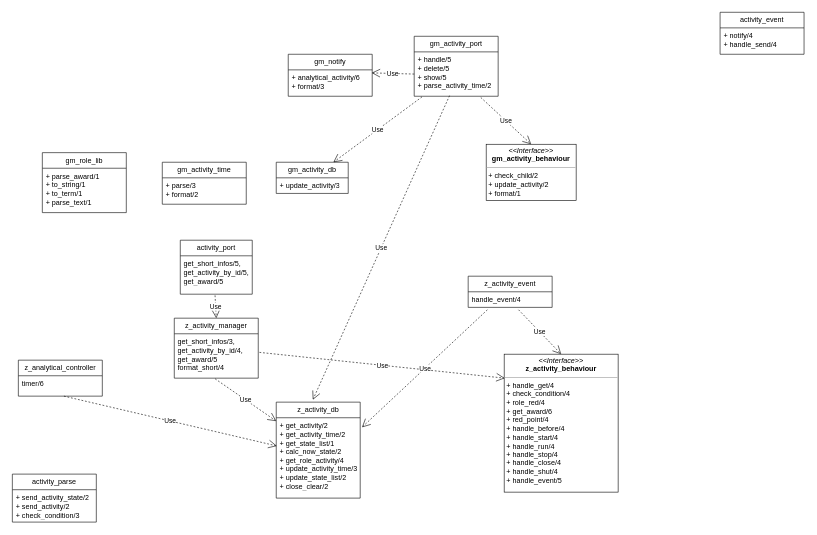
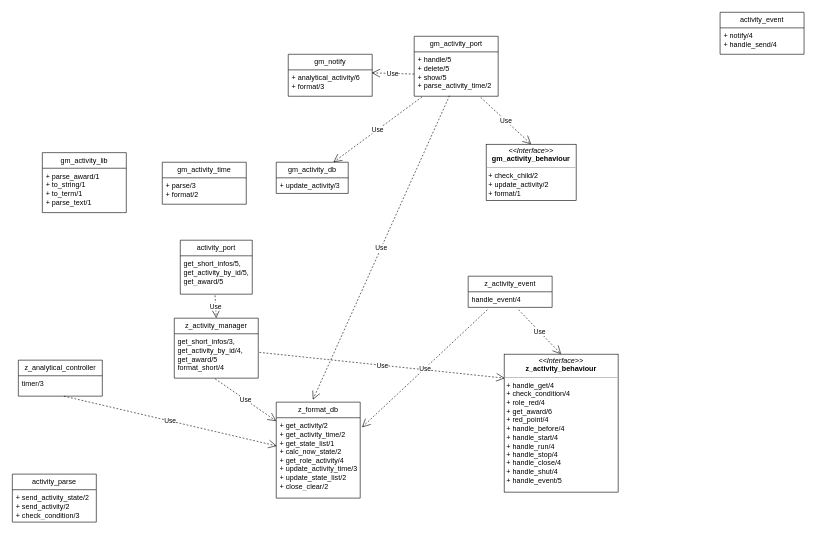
  <mxCell id="0" />
  <mxCell id="1" parent="0" />
  <mxCell id="2" value="&lt;p style=&quot;margin:0px;margin-top:4px;text-align:center;&quot;&gt;&lt;i&gt;&amp;lt;&amp;lt;Interface&amp;gt;&amp;gt;&lt;/i&gt;&lt;br&gt;&lt;/p&gt;&lt;div style=&quot;text-align: center;&quot;&gt;&lt;b&gt;z_activity_behaviour&lt;/b&gt;&lt;/div&gt;&lt;hr size=&quot;1&quot;&gt;&lt;p style=&quot;margin:0px;margin-left:4px;&quot;&gt;+ handle_get/4&lt;/p&gt;&lt;p style=&quot;margin:0px;margin-left:4px;&quot;&gt;+ check_condition/4&lt;/p&gt;&lt;p style=&quot;margin:0px;margin-left:4px;&quot;&gt;+ role_red/4&lt;/p&gt;&lt;p style=&quot;margin:0px;margin-left:4px;&quot;&gt;+ get_award/6&lt;/p&gt;&lt;p style=&quot;margin:0px;margin-left:4px;&quot;&gt;+ red_point/4&lt;/p&gt;&lt;p style=&quot;margin:0px;margin-left:4px;&quot;&gt;+ handle_before/4&lt;/p&gt;&lt;p style=&quot;margin:0px;margin-left:4px;&quot;&gt;+ handle_start/4&lt;/p&gt;&lt;p style=&quot;margin:0px;margin-left:4px;&quot;&gt;+ handle_run/4&lt;/p&gt;&lt;p style=&quot;margin:0px;margin-left:4px;&quot;&gt;+ handle_stop/4&lt;/p&gt;&lt;p style=&quot;margin:0px;margin-left:4px;&quot;&gt;+ handle_close/4&lt;/p&gt;&lt;p style=&quot;margin:0px;margin-left:4px;&quot;&gt;+ handle_shut/4&lt;/p&gt;&lt;p style=&quot;margin:0px;margin-left:4px;&quot;&gt;+ handle_event/5&lt;/p&gt;" style="verticalAlign=top;align=left;overflow=fill;fontSize=12;fontFamily=Helvetica;html=1;whiteSpace=wrap;" parent="1" vertex="1"><mxGeometry x="840" y="590" width="190" height="230" as="geometry" /></mxCell>
  <mxCell id="3" value="activity_port" style="swimlane;fontStyle=0;childLayout=stackLayout;horizontal=1;startSize=26;fillColor=none;horizontalStack=0;resizeParent=1;resizeParentMax=0;resizeLast=0;collapsible=1;marginBottom=0;whiteSpace=wrap;html=1;" parent="1" vertex="1"><mxGeometry x="300" y="400" width="120" height="90" as="geometry" /></mxCell>
  <mxCell id="4" value="get_short_infos/5, get_activity_by_id/5, get_award/5" style="text;strokeColor=none;fillColor=none;align=left;verticalAlign=top;spacingLeft=4;spacingRight=4;overflow=hidden;rotatable=0;points=[[0,0.5],[1,0.5]];portConstraint=eastwest;whiteSpace=wrap;html=1;" parent="3" vertex="1"><mxGeometry y="26" width="120" height="64" as="geometry" /></mxCell>
  <mxCell id="5" value="z_activity_manager" style="swimlane;fontStyle=0;childLayout=stackLayout;horizontal=1;startSize=26;fillColor=none;horizontalStack=0;resizeParent=1;resizeParentMax=0;resizeLast=0;collapsible=1;marginBottom=0;whiteSpace=wrap;html=1;" parent="1" vertex="1"><mxGeometry x="290" y="530" width="140" height="100" as="geometry" /></mxCell>
  <mxCell id="6" value="&lt;div&gt;get_short_infos/3, get_activity_by_id/4, get_award/5&lt;/div&gt;&lt;div&gt;&lt;span style=&quot;background-color: initial;&quot;&gt;format_short/4&lt;/span&gt;&lt;/div&gt;" style="text;strokeColor=none;fillColor=none;align=left;verticalAlign=top;spacingLeft=4;spacingRight=4;overflow=hidden;rotatable=0;points=[[0,0.5],[1,0.5]];portConstraint=eastwest;whiteSpace=wrap;html=1;" parent="5" vertex="1"><mxGeometry y="26" width="140" height="74" as="geometry" /></mxCell>
  <mxCell id="7" value="z_analytical_controller" style="swimlane;fontStyle=0;childLayout=stackLayout;horizontal=1;startSize=26;fillColor=none;horizontalStack=0;resizeParent=1;resizeParentMax=0;resizeLast=0;collapsible=1;marginBottom=0;whiteSpace=wrap;html=1;" parent="1" vertex="1"><mxGeometry x="30" y="600" width="140" height="60" as="geometry" /></mxCell>
- <mxCell id="8" value="timer/6" style="text;strokeColor=none;fillColor=none;align=left;verticalAlign=top;spacingLeft=4;spacingRight=4;overflow=hidden;rotatable=0;points=[[0,0.5],[1,0.5]];portConstraint=eastwest;whiteSpace=wrap;html=1;" parent="7" vertex="1"><mxGeometry y="26" width="140" height="34" as="geometry" /></mxCell>
- <mxCell id="9" value="z_activity_db" style="swimlane;fontStyle=0;childLayout=stackLayout;horizontal=1;startSize=26;fillColor=none;horizontalStack=0;resizeParent=1;resizeParentMax=0;resizeLast=0;collapsible=1;marginBottom=0;whiteSpace=wrap;html=1;" parent="1" vertex="1"><mxGeometry x="460" y="670" width="140" height="160" as="geometry" /></mxCell>
+ <mxCell id="8" value="timer/3" style="text;strokeColor=none;fillColor=none;align=left;verticalAlign=top;spacingLeft=4;spacingRight=4;overflow=hidden;rotatable=0;points=[[0,0.5],[1,0.5]];portConstraint=eastwest;whiteSpace=wrap;html=1;" parent="7" vertex="1"><mxGeometry y="26" width="140" height="34" as="geometry" /></mxCell>
+ <mxCell id="9" value="z_format_db" style="swimlane;fontStyle=0;childLayout=stackLayout;horizontal=1;startSize=26;fillColor=none;horizontalStack=0;resizeParent=1;resizeParentMax=0;resizeLast=0;collapsible=1;marginBottom=0;whiteSpace=wrap;html=1;" parent="1" vertex="1"><mxGeometry x="460" y="670" width="140" height="160" as="geometry" /></mxCell>
  <mxCell id="10" value="&lt;div&gt;+ get_activity/2&lt;/div&gt;&lt;div&gt;+ get_activity_time/2&lt;/div&gt;&lt;div&gt;+ get_state_list/1&lt;/div&gt;&lt;div&gt;+ calc_now_state/2&lt;/div&gt;&lt;div&gt;+ get_role_activity/4&lt;/div&gt;&lt;div&gt;+ update_activity_time/3&lt;/div&gt;&lt;div&gt;+ update_state_list/2&lt;/div&gt;&lt;div&gt;+ close_clear/2&lt;/div&gt;" style="text;strokeColor=none;fillColor=none;align=left;verticalAlign=top;spacingLeft=4;spacingRight=4;overflow=hidden;rotatable=0;points=[[0,0.5],[1,0.5]];portConstraint=eastwest;whiteSpace=wrap;html=1;" parent="9" vertex="1"><mxGeometry y="26" width="140" height="134" as="geometry" /></mxCell>
  <mxCell id="11" value="z_activity_event" style="swimlane;fontStyle=0;childLayout=stackLayout;horizontal=1;startSize=26;fillColor=none;horizontalStack=0;resizeParent=1;resizeParentMax=0;resizeLast=0;collapsible=1;marginBottom=0;whiteSpace=wrap;html=1;" parent="1" vertex="1"><mxGeometry x="780" y="460" width="140" height="52" as="geometry" /></mxCell>
  <mxCell id="12" value="handle_event/4" style="text;strokeColor=none;fillColor=none;align=left;verticalAlign=top;spacingLeft=4;spacingRight=4;overflow=hidden;rotatable=0;points=[[0,0.5],[1,0.5]];portConstraint=eastwest;whiteSpace=wrap;html=1;" parent="11" vertex="1"><mxGeometry y="26" width="140" height="26" as="geometry" /></mxCell>
  <mxCell id="13" value="activity_parse" style="swimlane;fontStyle=0;childLayout=stackLayout;horizontal=1;startSize=26;fillColor=none;horizontalStack=0;resizeParent=1;resizeParentMax=0;resizeLast=0;collapsible=1;marginBottom=0;whiteSpace=wrap;html=1;" vertex="1" parent="1"><mxGeometry x="20" y="790" width="140" height="80" as="geometry" /></mxCell>
  <mxCell id="14" value="&lt;div&gt;+ send_activity_state/2&lt;/div&gt;&lt;div&gt;+ send_activity/2&lt;/div&gt;&lt;div&gt;+ check_condition/3&lt;/div&gt;" style="text;strokeColor=none;fillColor=none;align=left;verticalAlign=top;spacingLeft=4;spacingRight=4;overflow=hidden;rotatable=0;points=[[0,0.5],[1,0.5]];portConstraint=eastwest;whiteSpace=wrap;html=1;" vertex="1" parent="13"><mxGeometry y="26" width="140" height="54" as="geometry" /></mxCell>
  <mxCell id="15" value="activity_event" style="swimlane;fontStyle=0;childLayout=stackLayout;horizontal=1;startSize=26;fillColor=none;horizontalStack=0;resizeParent=1;resizeParentMax=0;resizeLast=0;collapsible=1;marginBottom=0;whiteSpace=wrap;html=1;" vertex="1" parent="1"><mxGeometry x="1200" y="20" width="140" height="70" as="geometry" /></mxCell>
  <mxCell id="16" value="&lt;div&gt;+ notify/4&lt;/div&gt;&lt;div&gt;+ handle_send/4&lt;/div&gt;" style="text;strokeColor=none;fillColor=none;align=left;verticalAlign=top;spacingLeft=4;spacingRight=4;overflow=hidden;rotatable=0;points=[[0,0.5],[1,0.5]];portConstraint=eastwest;whiteSpace=wrap;html=1;" vertex="1" parent="15"><mxGeometry y="26" width="140" height="44" as="geometry" /></mxCell>
  <mxCell id="17" value="Use" style="endArrow=open;endSize=12;dashed=1;html=1;rounded=0;exitX=0.483;exitY=1.031;exitDx=0;exitDy=0;exitPerimeter=0;entryX=0.5;entryY=0;entryDx=0;entryDy=0;" edge="1" parent="1" source="4" target="5"><mxGeometry width="160" relative="1" as="geometry"><mxPoint x="550" y="680" as="sourcePoint" /><mxPoint x="710" y="680" as="targetPoint" /></mxGeometry></mxCell>
  <mxCell id="18" value="Use" style="endArrow=open;endSize=12;dashed=1;html=1;rounded=0;exitX=0.486;exitY=1.014;exitDx=0;exitDy=0;exitPerimeter=0;" edge="1" parent="1" source="6" target="9"><mxGeometry width="160" relative="1" as="geometry"><mxPoint x="368" y="502" as="sourcePoint" /><mxPoint x="369" y="560" as="targetPoint" /></mxGeometry></mxCell>
  <mxCell id="19" value="gm_activity_port" style="swimlane;fontStyle=0;childLayout=stackLayout;horizontal=1;startSize=26;fillColor=none;horizontalStack=0;resizeParent=1;resizeParentMax=0;resizeLast=0;collapsible=1;marginBottom=0;whiteSpace=wrap;html=1;" vertex="1" parent="1"><mxGeometry x="690" y="60" width="140" height="100" as="geometry" /></mxCell>
  <mxCell id="20" value="&lt;div&gt;+ handle/5&lt;/div&gt;&lt;div&gt;+ delete/5&lt;/div&gt;&lt;div&gt;+ show/5&lt;/div&gt;&lt;div&gt;+ parse_activity_time/2&lt;/div&gt;" style="text;strokeColor=none;fillColor=none;align=left;verticalAlign=top;spacingLeft=4;spacingRight=4;overflow=hidden;rotatable=0;points=[[0,0.5],[1,0.5]];portConstraint=eastwest;whiteSpace=wrap;html=1;" vertex="1" parent="19"><mxGeometry y="26" width="140" height="74" as="geometry" /></mxCell>
  <mxCell id="21" value="gm_activity_db" style="swimlane;fontStyle=0;childLayout=stackLayout;horizontal=1;startSize=26;fillColor=none;horizontalStack=0;resizeParent=1;resizeParentMax=0;resizeLast=0;collapsible=1;marginBottom=0;whiteSpace=wrap;html=1;" vertex="1" parent="1"><mxGeometry x="460" y="270" width="120" height="52" as="geometry" /></mxCell>
  <mxCell id="22" value="+ update_activity/3" style="text;strokeColor=none;fillColor=none;align=left;verticalAlign=top;spacingLeft=4;spacingRight=4;overflow=hidden;rotatable=0;points=[[0,0.5],[1,0.5]];portConstraint=eastwest;whiteSpace=wrap;html=1;" vertex="1" parent="21"><mxGeometry y="26" width="120" height="26" as="geometry" /></mxCell>
  <mxCell id="23" value="&lt;p style=&quot;margin:0px;margin-top:4px;text-align:center;&quot;&gt;&lt;i&gt;&amp;lt;&amp;lt;Interface&amp;gt;&amp;gt;&lt;/i&gt;&lt;br&gt;&lt;/p&gt;&lt;div style=&quot;text-align: center;&quot;&gt;&lt;b&gt;gm_activity_behaviour&lt;/b&gt;&lt;/div&gt;&lt;hr size=&quot;1&quot;&gt;&lt;p style=&quot;margin:0px;margin-left:4px;&quot;&gt;+ check_child/2&lt;br style=&quot;border-color: var(--border-color);&quot;&gt;+ update_activity/2&lt;br style=&quot;border-color: var(--border-color);&quot;&gt;+ format/1&lt;br&gt;&lt;/p&gt;" style="verticalAlign=top;align=left;overflow=fill;fontSize=12;fontFamily=Helvetica;html=1;whiteSpace=wrap;" vertex="1" parent="1"><mxGeometry x="810" y="240" width="150" height="94" as="geometry" /></mxCell>
- <mxCell id="24" value="gm_role_lib" style="swimlane;fontStyle=0;childLayout=stackLayout;horizontal=1;startSize=26;fillColor=none;horizontalStack=0;resizeParent=1;resizeParentMax=0;resizeLast=0;collapsible=1;marginBottom=0;whiteSpace=wrap;html=1;" vertex="1" parent="1"><mxGeometry x="70" y="254" width="140" height="100" as="geometry" /></mxCell>
+ <mxCell id="24" value="gm_activity_lib" style="swimlane;fontStyle=0;childLayout=stackLayout;horizontal=1;startSize=26;fillColor=none;horizontalStack=0;resizeParent=1;resizeParentMax=0;resizeLast=0;collapsible=1;marginBottom=0;whiteSpace=wrap;html=1;" vertex="1" parent="1"><mxGeometry x="70" y="254" width="140" height="100" as="geometry" /></mxCell>
  <mxCell id="25" value="&lt;div&gt;+ parse_award/1&lt;/div&gt;&lt;div&gt;+ to_string/1&lt;/div&gt;&lt;div&gt;+ to_term/1&lt;/div&gt;&lt;div&gt;+ parse_text/1&lt;/div&gt;" style="text;strokeColor=none;fillColor=none;align=left;verticalAlign=top;spacingLeft=4;spacingRight=4;overflow=hidden;rotatable=0;points=[[0,0.5],[1,0.5]];portConstraint=eastwest;whiteSpace=wrap;html=1;" vertex="1" parent="24"><mxGeometry y="26" width="140" height="74" as="geometry" /></mxCell>
  <mxCell id="26" value="gm_activity_time" style="swimlane;fontStyle=0;childLayout=stackLayout;horizontal=1;startSize=26;fillColor=none;horizontalStack=0;resizeParent=1;resizeParentMax=0;resizeLast=0;collapsible=1;marginBottom=0;whiteSpace=wrap;html=1;" vertex="1" parent="1"><mxGeometry x="270" y="270" width="140" height="70" as="geometry" /></mxCell>
  <mxCell id="27" value="+ parse/3&lt;br&gt;+ format/2" style="text;strokeColor=none;fillColor=none;align=left;verticalAlign=top;spacingLeft=4;spacingRight=4;overflow=hidden;rotatable=0;points=[[0,0.5],[1,0.5]];portConstraint=eastwest;whiteSpace=wrap;html=1;" vertex="1" parent="26"><mxGeometry y="26" width="140" height="44" as="geometry" /></mxCell>
  <mxCell id="28" value="Use" style="endArrow=open;endSize=12;dashed=1;html=1;rounded=0;exitX=0.543;exitY=1;exitDx=0;exitDy=0;exitPerimeter=0;entryX=0.007;entryY=0.351;entryDx=0;entryDy=0;entryPerimeter=0;" edge="1" parent="1" source="8" target="10"><mxGeometry width="160" relative="1" as="geometry"><mxPoint x="368" y="641" as="sourcePoint" /><mxPoint x="369" y="680" as="targetPoint" /></mxGeometry></mxCell>
  <mxCell id="29" value="Use" style="endArrow=open;endSize=12;dashed=1;html=1;rounded=0;exitX=1.014;exitY=0.419;exitDx=0;exitDy=0;exitPerimeter=0;entryX=0.005;entryY=0.174;entryDx=0;entryDy=0;entryPerimeter=0;" edge="1" parent="1" source="6" target="2"><mxGeometry width="160" relative="1" as="geometry"><mxPoint x="116" y="670" as="sourcePoint" /><mxPoint x="301" y="753" as="targetPoint" /></mxGeometry></mxCell>
  <mxCell id="30" value="Use" style="endArrow=open;endSize=12;dashed=1;html=1;rounded=0;exitX=0.6;exitY=1.154;exitDx=0;exitDy=0;exitPerimeter=0;entryX=0.5;entryY=0;entryDx=0;entryDy=0;" edge="1" parent="1" source="12" target="2"><mxGeometry width="160" relative="1" as="geometry"><mxPoint x="702" y="607" as="sourcePoint" /><mxPoint x="851" y="640" as="targetPoint" /></mxGeometry></mxCell>
  <mxCell id="31" value="Use" style="endArrow=open;endSize=12;dashed=1;html=1;rounded=0;exitX=0.229;exitY=1.154;exitDx=0;exitDy=0;exitPerimeter=0;entryX=1.021;entryY=0.119;entryDx=0;entryDy=0;entryPerimeter=0;" edge="1" parent="1" source="12" target="10"><mxGeometry width="160" relative="1" as="geometry"><mxPoint x="452" y="607" as="sourcePoint" /><mxPoint x="601" y="640" as="targetPoint" /></mxGeometry></mxCell>
  <mxCell id="32" value="gm_notify" style="swimlane;fontStyle=0;childLayout=stackLayout;horizontal=1;startSize=26;fillColor=none;horizontalStack=0;resizeParent=1;resizeParentMax=0;resizeLast=0;collapsible=1;marginBottom=0;whiteSpace=wrap;html=1;" vertex="1" parent="1"><mxGeometry x="480" y="90" width="140" height="70" as="geometry" /></mxCell>
  <mxCell id="33" value="+ analytical_activity/6&lt;br&gt;+ format/3" style="text;strokeColor=none;fillColor=none;align=left;verticalAlign=top;spacingLeft=4;spacingRight=4;overflow=hidden;rotatable=0;points=[[0,0.5],[1,0.5]];portConstraint=eastwest;whiteSpace=wrap;html=1;" vertex="1" parent="32"><mxGeometry y="26" width="140" height="44" as="geometry" /></mxCell>
  <mxCell id="34" value="Use" style="endArrow=open;endSize=12;dashed=1;html=1;rounded=0;exitX=0;exitY=0.5;exitDx=0;exitDy=0;entryX=0.993;entryY=0.114;entryDx=0;entryDy=0;entryPerimeter=0;" edge="1" parent="1" source="20" target="33"><mxGeometry width="160" relative="1" as="geometry"><mxPoint x="156" y="-220" as="sourcePoint" /><mxPoint x="341" y="-137" as="targetPoint" /></mxGeometry></mxCell>
  <mxCell id="35" value="Use" style="endArrow=open;endSize=12;dashed=1;html=1;rounded=0;exitX=0.793;exitY=1.027;exitDx=0;exitDy=0;exitPerimeter=0;entryX=0.5;entryY=0;entryDx=0;entryDy=0;" edge="1" parent="1" source="20" target="23"><mxGeometry width="160" relative="1" as="geometry"><mxPoint x="769" y="171" as="sourcePoint" /><mxPoint x="770" y="230" as="targetPoint" /></mxGeometry></mxCell>
  <mxCell id="36" value="Use" style="endArrow=open;endSize=12;dashed=1;html=1;rounded=0;exitX=0.421;exitY=0.986;exitDx=0;exitDy=0;exitPerimeter=0;entryX=0.436;entryY=-0.025;entryDx=0;entryDy=0;entryPerimeter=0;" edge="1" parent="1" source="20" target="9"><mxGeometry width="160" relative="1" as="geometry"><mxPoint x="811" y="172" as="sourcePoint" /><mxPoint x="895" y="250" as="targetPoint" /></mxGeometry></mxCell>
  <mxCell id="37" value="Use" style="endArrow=open;endSize=12;dashed=1;html=1;rounded=0;exitX=0.093;exitY=1.014;exitDx=0;exitDy=0;exitPerimeter=0;" edge="1" parent="1" source="20" target="21"><mxGeometry width="160" relative="1" as="geometry"><mxPoint x="700" y="133" as="sourcePoint" /><mxPoint x="629" y="131" as="targetPoint" /></mxGeometry></mxCell>
